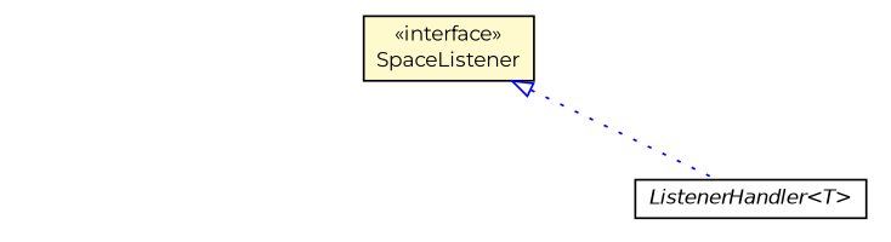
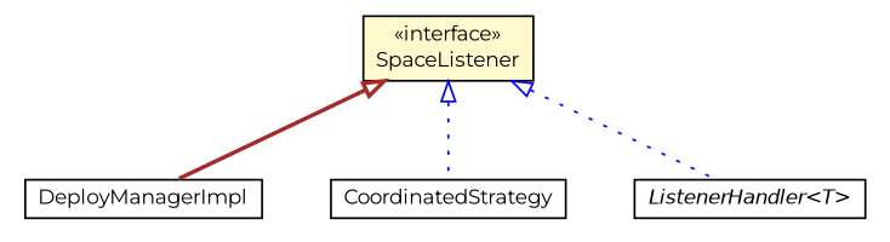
  digraph {
    fontname=Montserrat
    nodesep=0.25
    ranksep=0.5
    node [fontcolor=black fontname=Montserrat fontsize=10.0 shape=plaintext]
    edge [arrowtail=empty color=blue dir=back fontname=Montserrat fontsize=10 headport=p labelfontname=Helvetica labelfontsize=10 style=dotted tailport=p]
    n1 [label=<<table title="org.universAAL.middleware.managers.api.SpaceListener" border="0" cellborder="1" cellspacing="0" cellpadding="2" port="p" bgcolor="lemonChiffon" href="./SpaceListener.html"> 		<tr><td><table border="0" cellspacing="0" cellpadding="1"> <tr><td align="center" balign="center"> &#171;interface&#187; </td></tr> <tr><td align="center" balign="center"> SpaceListener </td></tr> 		</table></td></tr> 		</table>>]
+   n2 [label=<<table title="org.universAAL.middleware.managers.deploy.DeployManagerImpl" border="0" cellborder="1" cellspacing="0" cellpadding="2" port="p" href="../deploy/DeployManagerImpl.html"> 		<tr><td><table border="0" cellspacing="0" cellpadding="1"> <tr><td align="center" balign="center"> DeployManagerImpl </td></tr> 		</table></td></tr> 		</table>>]
+   n3 [label=<<table title="org.universAAL.middleware.ui.impl.generic.CoordinatedStrategy" border="0" cellborder="1" cellspacing="0" cellpadding="2" port="p" href="../../ui/impl/generic/CoordinatedStrategy.html"> 		<tr><td><table border="0" cellspacing="0" cellpadding="1"> <tr><td align="center" balign="center"> CoordinatedStrategy </td></tr> 		</table></td></tr> 		</table>>]
    n4 [label=<<table title="org.universAAL.middleware.managers.distributedmw.impl.ListenerHandler" border="0" cellborder="1" cellspacing="0" cellpadding="2" port="p" href="../distributedmw/impl/ListenerHandler.html"> 		<tr><td><table border="0" cellspacing="0" cellpadding="1"> <tr><td align="center" balign="center"><font face="Helvetica-Oblique"> ListenerHandler&lt;T&gt; </font></td></tr> 		</table></td></tr> 		</table>>]
+   n1 -> n2 [color=brown style=bold]
+   n1 -> n3
    n1 -> n4
  }
